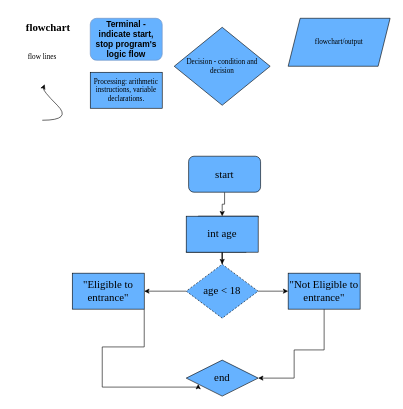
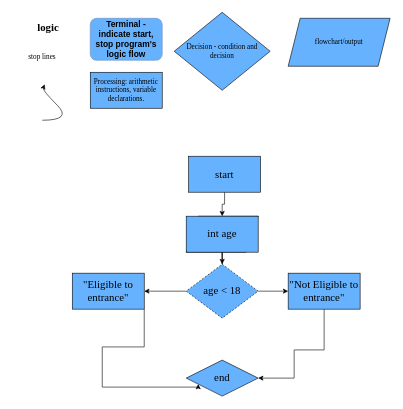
  <mxCell id="0" />
  <mxCell id="1" parent="0" />
  <mxCell id="2" value="&lt;h3&gt;Terminal - indicate start, stop program's logic flow&lt;/h3&gt;" style="rounded=1;whiteSpace=wrap;html=1;labelBackgroundColor=none;fillColor=#66B2FF;strokeColor=#6c8ebf;labelBorderColor=none;" parent="1" vertex="1"><mxGeometry x="150" y="30" width="120" height="70" as="geometry" /></mxCell>
- <mxCell id="3" value="&lt;h2&gt;flowchart&lt;/h2&gt;" style="text;html=1;strokeColor=none;fillColor=none;align=center;verticalAlign=middle;whiteSpace=wrap;rounded=0;labelBackgroundColor=none;labelBorderColor=none;fontFamily=Tahoma;fontSize=12;" vertex="1" parent="1"><mxGeometry y="30" width="120" height="30" as="geometry" x="20" /></mxCell>
+ <mxCell id="3" value="&lt;h2&gt;logic&lt;/h2&gt;" style="text;html=1;strokeColor=none;fillColor=none;align=center;verticalAlign=middle;whiteSpace=wrap;rounded=0;labelBackgroundColor=none;labelBorderColor=none;fontFamily=Tahoma;fontSize=12;" vertex="1" parent="1"><mxGeometry y="30" width="120" height="30" as="geometry" x="20" /></mxCell>
  <mxCell id="4" value="Processing: arithmetic instructions, variable declarations." style="rounded=0;whiteSpace=wrap;html=1;labelBackgroundColor=none;labelBorderColor=none;fontFamily=Tahoma;fontSize=12;fillColor=#66B2FF;gradientColor=#66B2FF;" vertex="1" parent="1"><mxGeometry x="150" y="120" width="120" height="60" as="geometry" /></mxCell>
- <mxCell id="5" value="Decision - condition and decision" style="rhombus;whiteSpace=wrap;html=1;labelBackgroundColor=none;labelBorderColor=none;fontFamily=Tahoma;fontSize=12;fillColor=#66B2FF;gradientColor=#66B2FF;" vertex="1" parent="1"><mxGeometry x="290" y="45" width="160" height="130" as="geometry" /></mxCell>
+ <mxCell id="5" value="Decision - condition and decision" style="rhombus;whiteSpace=wrap;html=1;labelBackgroundColor=none;labelBorderColor=none;fontFamily=Tahoma;fontSize=12;fillColor=#66B2FF;gradientColor=#66B2FF;" vertex="1" parent="1"><mxGeometry x="290" width="160" height="130" as="geometry" y="20" /></mxCell>
  <mxCell id="6" value="flowchart/output" style="shape=parallelogram;perimeter=parallelogramPerimeter;whiteSpace=wrap;html=1;fixedSize=1;labelBackgroundColor=none;labelBorderColor=none;fontFamily=Tahoma;fontSize=12;fillColor=#66B2FF;gradientColor=#66B2FF;" vertex="1" parent="1"><mxGeometry x="480" y="30" width="170" height="80" as="geometry" /></mxCell>
  <mxCell id="7" value="" style="curved=1;endArrow=classic;html=1;rounded=0;fontFamily=Tahoma;fontSize=12;" edge="1" parent="1"><mxGeometry width="50" height="50" relative="1" as="geometry"><mxPoint x="70" y="200" as="sourcePoint" /><mxPoint x="74" y="140" as="targetPoint" /><Array as="points"><mxPoint x="120" y="200" /><mxPoint x="70" y="150" /></Array></mxGeometry></mxCell>
- <mxCell id="8" value="flow lines" style="text;html=1;strokeColor=none;fillColor=none;align=center;verticalAlign=middle;whiteSpace=wrap;rounded=0;labelBackgroundColor=none;labelBorderColor=none;fontFamily=Tahoma;fontSize=12;" vertex="1" parent="1"><mxGeometry x="40" y="80" width="60" height="30" as="geometry" /></mxCell>
+ <mxCell id="8" value="stop lines" style="text;html=1;strokeColor=none;fillColor=none;align=center;verticalAlign=middle;whiteSpace=wrap;rounded=0;labelBackgroundColor=none;labelBorderColor=none;fontFamily=Tahoma;fontSize=12;" vertex="1" parent="1"><mxGeometry x="40" y="80" width="60" height="30" as="geometry" /></mxCell>
  <mxCell id="9" style="edgeStyle=orthogonalEdgeStyle;rounded=0;orthogonalLoop=1;jettySize=auto;html=1;entryX=0.5;entryY=0;entryDx=0;entryDy=0;fontFamily=Tahoma;fontSize=18;" edge="1" parent="1" source="10" target="18"><mxGeometry relative="1" as="geometry" /></mxCell>
- <mxCell id="10" value="start" style="rounded=1;whiteSpace=wrap;html=1;labelBackgroundColor=none;labelBorderColor=none;fontFamily=Tahoma;fontSize=18;fillColor=#66B2FF;gradientColor=none;" vertex="1" parent="1"><mxGeometry x="314" y="260" width="120" height="60" as="geometry" /></mxCell>
+ <mxCell id="10" value="start" style="whiteSpace=wrap;html=1;labelBackgroundColor=none;labelBorderColor=none;fontFamily=Tahoma;fontSize=18;fillColor=#66B2FF;gradientColor=none;rounded=0;" vertex="1" parent="1"><mxGeometry x="314" y="260" width="120" height="60" as="geometry" /></mxCell>
  <mxCell id="11" value="int age" style="shape=parallelogram;perimeter=parallelogramPerimeter;whiteSpace=wrap;html=1;fixedSize=1;labelBackgroundColor=none;labelBorderColor=none;fontFamily=Tahoma;fontSize=18;fillColor=#66B2FF;gradientColor=none;" vertex="1" parent="1"><mxGeometry x="310" y="360" width="120" height="60" as="geometry" /></mxCell>
  <mxCell id="12" style="edgeStyle=orthogonalEdgeStyle;rounded=0;orthogonalLoop=1;jettySize=auto;html=1;fontFamily=Tahoma;fontSize=18;entryX=1;entryY=0.5;entryDx=0;entryDy=0;" edge="1" parent="1" source="13" target="21"><mxGeometry relative="1" as="geometry"><mxPoint x="490" y="650" as="targetPoint" /><Array as="points"><mxPoint x="540" y="583" /><mxPoint x="490" y="583" /><mxPoint x="490" y="630" /></Array></mxGeometry></mxCell>
  <mxCell id="13" value="&quot;Not Eligible to entrance&quot;" style="rounded=0;whiteSpace=wrap;html=1;labelBackgroundColor=none;labelBorderColor=none;fontFamily=Tahoma;fontSize=18;fillColor=#66B2FF;gradientColor=none;" vertex="1" parent="1"><mxGeometry x="480" y="455" width="120" height="60" as="geometry" /></mxCell>
  <mxCell id="14" style="edgeStyle=orthogonalEdgeStyle;rounded=0;orthogonalLoop=1;jettySize=auto;html=1;entryX=1;entryY=0.5;entryDx=0;entryDy=0;fontFamily=Tahoma;fontSize=18;" edge="1" parent="1" source="16" target="20"><mxGeometry relative="1" as="geometry" /></mxCell>
  <mxCell id="15" style="edgeStyle=orthogonalEdgeStyle;rounded=0;orthogonalLoop=1;jettySize=auto;html=1;fontFamily=Tahoma;fontSize=18;" edge="1" parent="1" source="16" target="13"><mxGeometry relative="1" as="geometry" /></mxCell>
  <mxCell id="16" value="age &amp;lt; 18" style="rhombus;whiteSpace=wrap;html=1;labelBackgroundColor=none;labelBorderColor=none;fontFamily=Tahoma;fontSize=18;fillColor=#66B2FF;gradientColor=none;dashed=1;" vertex="1" parent="1"><mxGeometry x="310" y="440" width="120" height="90" as="geometry" /></mxCell>
  <mxCell id="17" style="edgeStyle=orthogonalEdgeStyle;rounded=0;orthogonalLoop=1;jettySize=auto;html=1;fontFamily=Tahoma;fontSize=18;" edge="1" parent="1" source="18" target="16"><mxGeometry relative="1" as="geometry" /></mxCell>
  <mxCell id="18" value="int age" style="rounded=0;whiteSpace=wrap;html=1;labelBackgroundColor=none;labelBorderColor=none;fontFamily=Tahoma;fontSize=18;fillColor=#66B2FF;gradientColor=none;align=center;" vertex="1" parent="1"><mxGeometry x="310" y="360" width="120" height="60" as="geometry" /></mxCell>
  <mxCell id="19" style="edgeStyle=orthogonalEdgeStyle;rounded=0;orthogonalLoop=1;jettySize=auto;html=1;fontFamily=Tahoma;fontSize=18;entryX=0;entryY=0.75;entryDx=0;entryDy=0;" edge="1" parent="1" source="20" target="21"><mxGeometry relative="1" as="geometry"><mxPoint x="170" y="640" as="targetPoint" /><Array as="points"><mxPoint x="240" y="578" /><mxPoint x="170" y="578" /><mxPoint x="170" y="645" /></Array></mxGeometry></mxCell>
  <mxCell id="20" value="&quot;Eligible to entrance&quot;" style="rounded=0;whiteSpace=wrap;html=1;labelBackgroundColor=none;labelBorderColor=none;fontFamily=Tahoma;fontSize=18;fillColor=#66B2FF;gradientColor=none;align=center;" vertex="1" parent="1"><mxGeometry x="120" y="455" width="120" height="60" as="geometry" /></mxCell>
  <mxCell id="21" value="end" style="rhombus;whiteSpace=wrap;html=1;labelBackgroundColor=none;labelBorderColor=none;fontFamily=Tahoma;fontSize=18;fillColor=#66B2FF;gradientColor=none;align=center;" vertex="1" parent="1"><mxGeometry x="310" y="600" width="120" height="60" as="geometry" /></mxCell>
